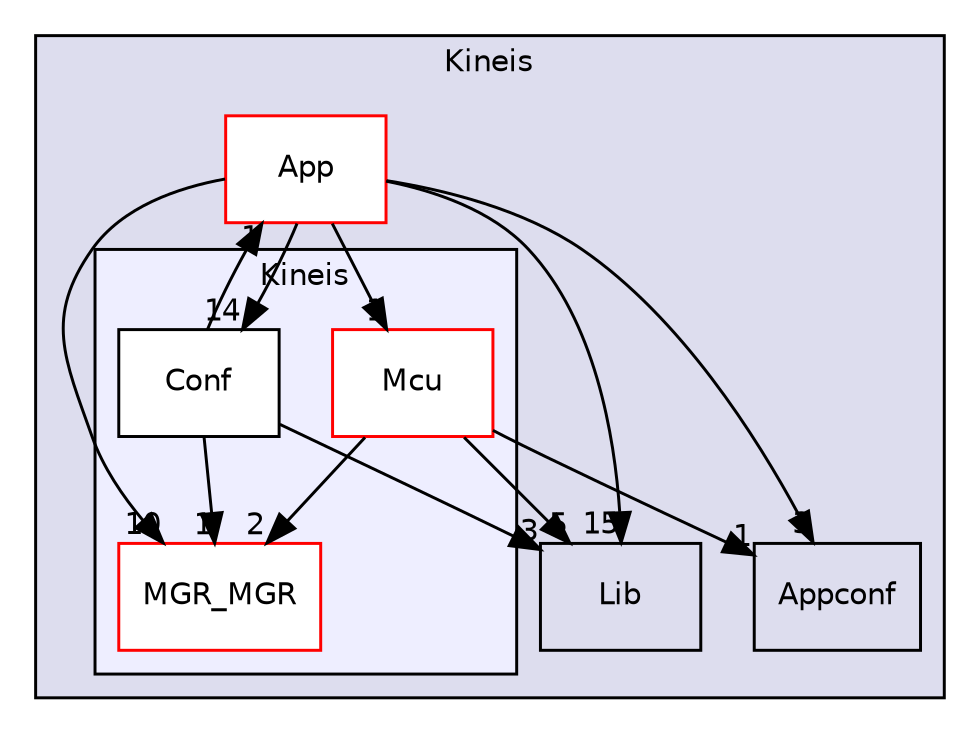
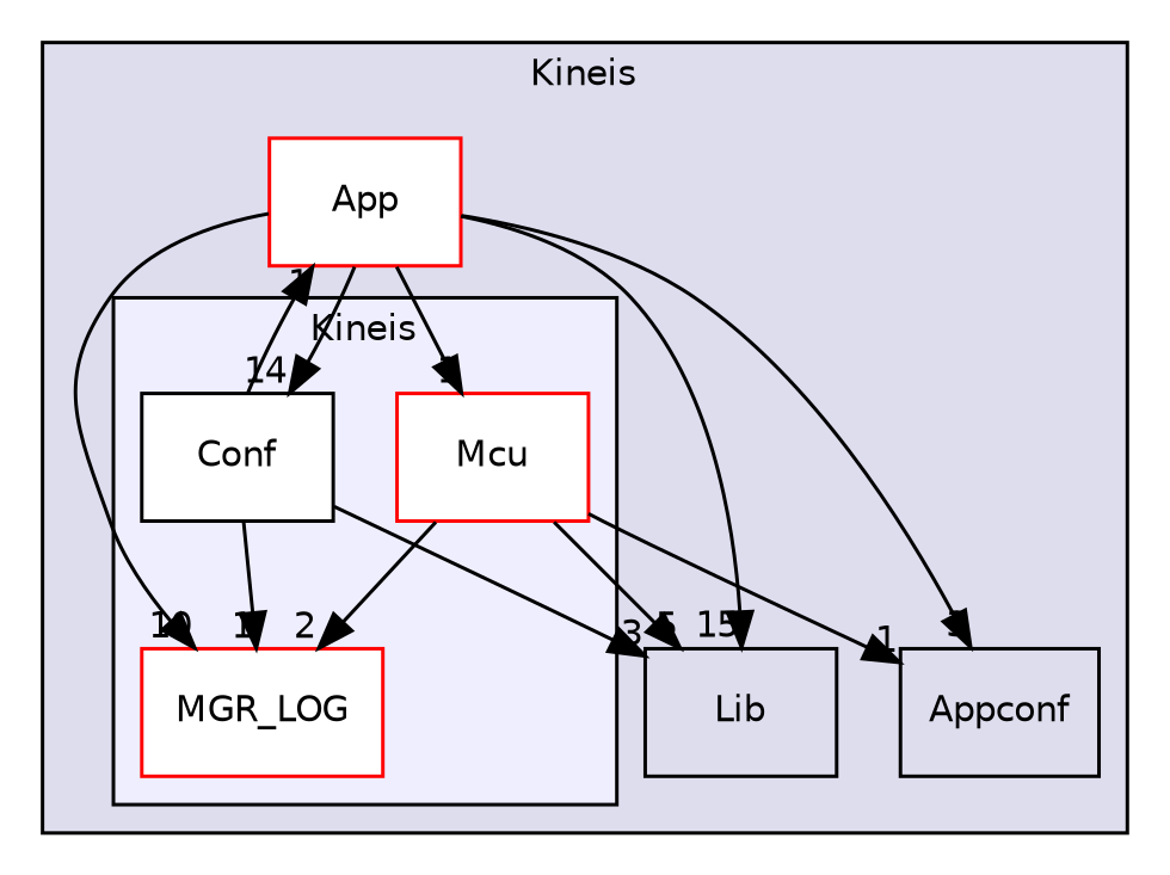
  digraph {
    compound=true
    node [fillcolor=white fontname=Helvetica fontsize=10 shape=box style=filled]
    edge [headlabel=1 labeldistance=1.5 labelfontname=Helvetica labelfontsize=10]
    n1 [label=Conf]
    n2 [color=red label=Mcu]
-   n3 [color=red label=MGR_MGR]
+   n3 [color=red label=MGR_LOG]
    n4 [color=red label=App]
    n5 [label=Lib fillcolor="" style=""]
    n6 [label=Appconf fillcolor="" style=""]
    subgraph cluster_1 {
      bgcolor="#ddddee"
      fontname=Helvetica
      fontsize=10
      label=Kineis
      pencolor=black
      n4
      n5
      n6
      subgraph cluster_2 {
        bgcolor="#eeeeff"
        fontname=Helvetica
        fontsize=10
        label=Kineis
        pencolor=black
        n1
        n2
        n3
      }
    }
    n1 -> n3
    n1 -> n4
    n1 -> n5 [headlabel=3]
    n2 -> n3 [headlabel=2]
    n2 -> n5 [headlabel=5]
    n2 -> n6
    n4 -> n1 [headlabel=14]
    n4 -> n2
    n4 -> n3 [headlabel=10]
    n4 -> n5 [headlabel=15]
    n4 -> n6 [headlabel=3]
  }
